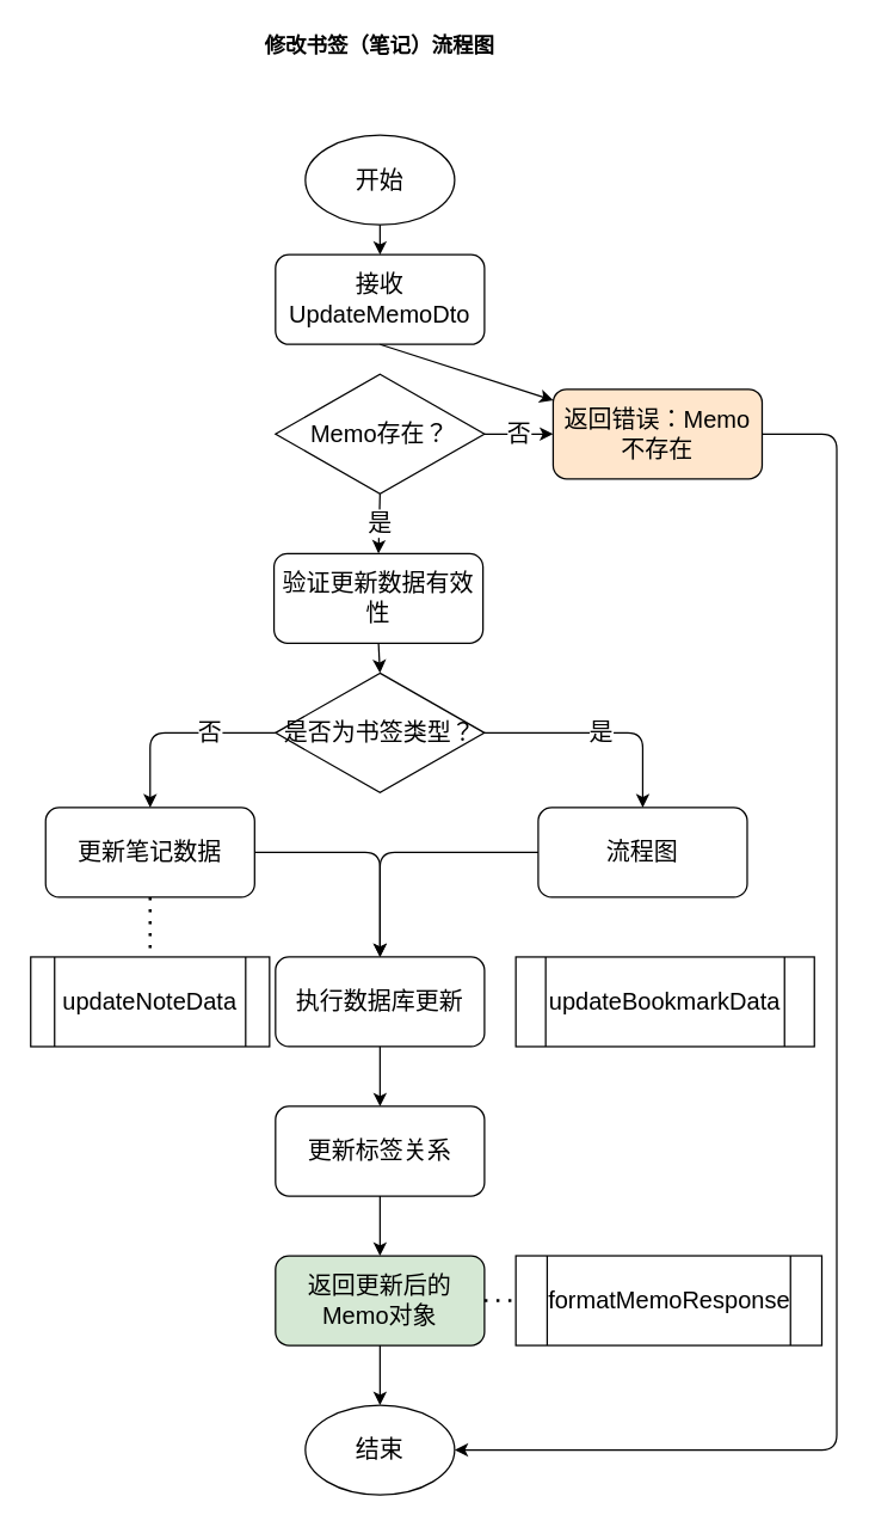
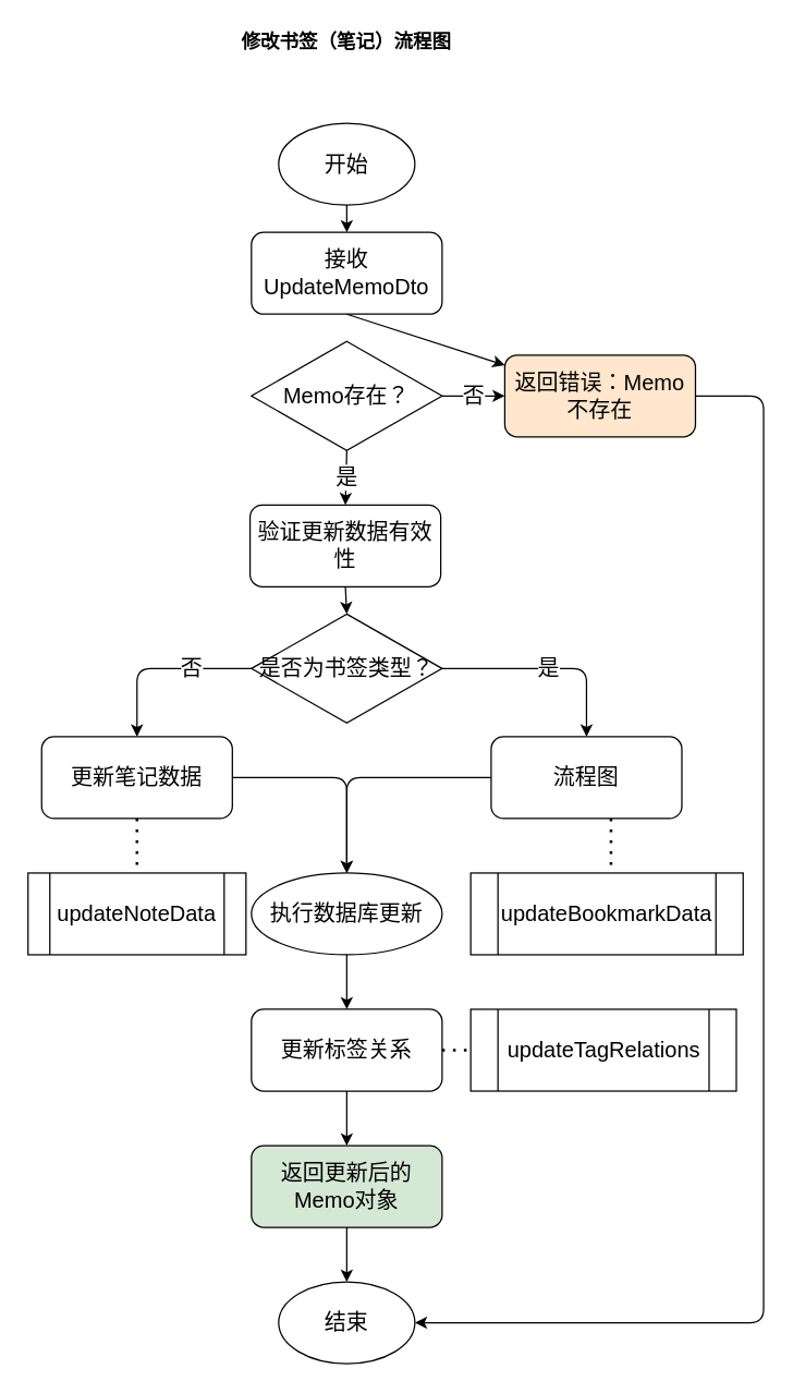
  <mxCell id="0" />
  <mxCell id="1" parent="0" />
  <mxCell id="2" value="开始" style="ellipse;whiteSpace=wrap;html=1;fontSize=16;" parent="1" vertex="1"><mxGeometry x="204" y="90" width="100" height="60" as="geometry" /></mxCell>
  <mxCell id="3" value="接收UpdateMemoDto" style="rounded=1;whiteSpace=wrap;html=1;fontSize=16;" parent="1" vertex="1"><mxGeometry x="184" y="170" width="140" height="60" as="geometry" /></mxCell>
  <mxCell id="4" value="Memo存在？" style="rhombus;whiteSpace=wrap;html=1;fontSize=16;" parent="1" vertex="1"><mxGeometry x="184" y="250" width="140" height="80" as="geometry" /></mxCell>
  <mxCell id="5" value="验证更新数据有效性" style="rounded=1;whiteSpace=wrap;html=1;fontSize=16;" parent="1" vertex="1"><mxGeometry x="183" y="370" width="140" height="60" as="geometry" /></mxCell>
  <mxCell id="6" value="返回错误：Memo不存在" style="rounded=1;whiteSpace=wrap;html=1;fontSize=16;fillColor=#ffe6cc;" parent="1" vertex="1"><mxGeometry x="370" y="260" width="140" height="60" as="geometry" /></mxCell>
  <mxCell id="7" value="是否为书签类型？" style="rhombus;whiteSpace=wrap;html=1;fontSize=16;" parent="1" vertex="1"><mxGeometry x="184" y="450" width="140" height="80" as="geometry" /></mxCell>
  <mxCell id="8" value="流程图" style="rounded=1;whiteSpace=wrap;html=1;fontSize=16;" parent="1" vertex="1"><mxGeometry x="360" y="540" width="140" height="60" as="geometry" /></mxCell>
  <mxCell id="9" value="更新笔记数据" style="rounded=1;whiteSpace=wrap;html=1;fontSize=16;" parent="1" vertex="1"><mxGeometry x="30" y="540" width="140" height="60" as="geometry" /></mxCell>
- <mxCell id="10" value="执行数据库更新" style="rounded=1;whiteSpace=wrap;html=1;fontSize=16;" parent="1" vertex="1"><mxGeometry x="184" y="640" width="140" height="60" as="geometry" /></mxCell>
+ <mxCell id="10" value="执行数据库更新" style="ellipse;whiteSpace=wrap;html=1;fontSize=16;" parent="1" vertex="1"><mxGeometry x="184" y="640" width="140" height="60" as="geometry" /></mxCell>
  <mxCell id="11" value="更新标签关系" style="rounded=1;whiteSpace=wrap;html=1;fontSize=16;" parent="1" vertex="1"><mxGeometry x="184" y="740" width="140" height="60" as="geometry" /></mxCell>
  <mxCell id="12" value="返回更新后的Memo对象" style="rounded=1;whiteSpace=wrap;html=1;fontSize=16;fillColor=#d5e8d4;" parent="1" vertex="1"><mxGeometry x="184" y="840" width="140" height="60" as="geometry" /></mxCell>
  <mxCell id="13" value="结束" style="ellipse;whiteSpace=wrap;html=1;fontSize=16;" parent="1" vertex="1"><mxGeometry x="204" y="940" width="100" height="60" as="geometry" /></mxCell>
  <mxCell id="14" value="" style="endArrow=classic;html=1;exitX=0.5;exitY=1;exitDx=0;exitDy=0;entryX=0.5;entryY=0;entryDx=0;entryDy=0;fontSize=16;" parent="1" source="2" target="3" edge="1"><mxGeometry width="50" height="50" relative="1" as="geometry"><mxPoint x="230" y="300" as="sourcePoint" /><mxPoint x="280" y="250" as="targetPoint" /></mxGeometry></mxCell>
  <mxCell id="15" value="" style="endArrow=classic;html=1;exitX=0.5;exitY=1;exitDx=0;exitDy=0;fontSize=16;" parent="1" source="3" target="6" edge="1"><mxGeometry width="50" height="50" relative="1" as="geometry"><mxPoint x="230" y="300" as="sourcePoint" /><mxPoint x="254" y="130" as="targetPoint" /></mxGeometry></mxCell>
  <mxCell id="16" value="是" style="endArrow=classic;html=1;exitX=0.5;exitY=1;exitDx=0;exitDy=0;entryX=0.5;entryY=0;entryDx=0;entryDy=0;fontSize=16;" parent="1" source="4" target="5" edge="1"><mxGeometry width="50" height="50" relative="1" as="geometry"><mxPoint x="230" y="300" as="sourcePoint" /><mxPoint x="280" y="250" as="targetPoint" /></mxGeometry></mxCell>
  <mxCell id="17" value="否" style="endArrow=classic;html=1;exitX=1;exitY=0.5;exitDx=0;exitDy=0;entryX=0;entryY=0.5;entryDx=0;entryDy=0;fontSize=16;" parent="1" source="4" target="6" edge="1"><mxGeometry width="50" height="50" relative="1" as="geometry"><mxPoint x="230" y="300" as="sourcePoint" /><mxPoint x="280" y="250" as="targetPoint" /></mxGeometry></mxCell>
  <mxCell id="18" value="" style="endArrow=classic;html=1;exitX=0.5;exitY=1;exitDx=0;exitDy=0;entryX=0.5;entryY=0;entryDx=0;entryDy=0;fontSize=16;" parent="1" source="5" target="7" edge="1"><mxGeometry width="50" height="50" relative="1" as="geometry"><mxPoint x="230" y="500" as="sourcePoint" /><mxPoint x="280" y="450" as="targetPoint" /></mxGeometry></mxCell>
  <mxCell id="19" value="是" style="endArrow=classic;html=1;exitX=1;exitY=0.5;exitDx=0;exitDy=0;entryX=0.5;entryY=0;entryDx=0;entryDy=0;fontSize=16;" parent="1" source="7" target="8" edge="1"><mxGeometry width="50" height="50" relative="1" as="geometry"><mxPoint x="230" y="500" as="sourcePoint" /><mxPoint x="280" y="450" as="targetPoint" /><Array as="points"><mxPoint x="430" y="490" /></Array></mxGeometry></mxCell>
  <mxCell id="20" value="否" style="endArrow=classic;html=1;exitX=0;exitY=0.5;exitDx=0;exitDy=0;edgeStyle=orthogonalEdgeStyle;fontSize=16;" parent="1" source="7" target="9" edge="1"><mxGeometry x="-0.343" width="50" height="50" relative="1" as="geometry"><mxPoint x="230" y="500" as="sourcePoint" /><mxPoint x="280" y="450" as="targetPoint" /><mxPoint as="offset" /></mxGeometry></mxCell>
  <mxCell id="21" value="" style="endArrow=classic;html=1;edgeStyle=orthogonalEdgeStyle;fontSize=16;" parent="1" source="8" edge="1" target="10"><mxGeometry width="50" height="50" relative="1" as="geometry"><mxPoint x="230" y="490" as="sourcePoint" /><mxPoint x="430" y="620" as="targetPoint" /></mxGeometry></mxCell>
  <mxCell id="22" value="" style="endArrow=classic;html=1;edgeStyle=orthogonalEdgeStyle;fontSize=16;" parent="1" source="9" edge="1" target="10"><mxGeometry width="50" height="50" relative="1" as="geometry"><mxPoint x="230" y="490" as="sourcePoint" /><mxPoint x="70" y="620" as="targetPoint" /><Array as="points"><mxPoint x="254" y="570" /></Array></mxGeometry></mxCell>
  <mxCell id="23" value="" style="endArrow=classic;html=1;exitX=0.5;exitY=1;exitDx=0;exitDy=0;entryX=0.5;entryY=0;entryDx=0;entryDy=0;fontSize=16;" parent="1" source="10" target="11" edge="1"><mxGeometry width="50" height="50" relative="1" as="geometry"><mxPoint x="230" y="690" as="sourcePoint" /><mxPoint x="280" y="640" as="targetPoint" /></mxGeometry></mxCell>
  <mxCell id="24" value="" style="endArrow=classic;html=1;exitX=0.5;exitY=1;exitDx=0;exitDy=0;entryX=0.5;entryY=0;entryDx=0;entryDy=0;fontSize=16;" parent="1" source="11" target="12" edge="1"><mxGeometry width="50" height="50" relative="1" as="geometry"><mxPoint x="230" y="690" as="sourcePoint" /><mxPoint x="280" y="640" as="targetPoint" /></mxGeometry></mxCell>
  <mxCell id="25" value="" style="endArrow=classic;html=1;exitX=0.5;exitY=1;exitDx=0;exitDy=0;entryX=0.5;entryY=0;entryDx=0;entryDy=0;fontSize=16;" parent="1" source="12" target="13" edge="1"><mxGeometry width="50" height="50" relative="1" as="geometry"><mxPoint x="230" y="690" as="sourcePoint" /><mxPoint x="280" y="640" as="targetPoint" /></mxGeometry></mxCell>
  <mxCell id="26" value="" style="endArrow=classic;html=1;edgeStyle=orthogonalEdgeStyle;fontSize=16;" parent="1" source="6" target="13" edge="1"><mxGeometry width="50" height="50" relative="1" as="geometry"><mxPoint x="230" y="700" as="sourcePoint" /><mxPoint x="280" y="650" as="targetPoint" /><Array as="points"><mxPoint x="560" y="290" /><mxPoint x="560" y="970" /></Array></mxGeometry></mxCell>
  <mxCell id="27" value="updateBookmarkData" style="shape=process;whiteSpace=wrap;html=1;backgroundOutline=1;fontSize=16;" parent="1" vertex="1"><mxGeometry x="345" y="640" width="200" height="60" as="geometry" /></mxCell>
  <mxCell id="28" value="updateNoteData" style="shape=process;whiteSpace=wrap;html=1;backgroundOutline=1;fontSize=16;" parent="1" vertex="1"><mxGeometry x="20" y="640" width="160" height="60" as="geometry" /></mxCell>
- <mxCell id="30" value="formatMemoResponse" style="shape=process;whiteSpace=wrap;html=1;backgroundOutline=1;fontSize=16;" parent="1" vertex="1"><mxGeometry x="345" y="840" width="205" height="60" as="geometry" /></mxCell>
+ <mxCell id="29" value="updateTagRelations" style="shape=process;whiteSpace=wrap;html=1;backgroundOutline=1;fontSize=16;" parent="1" vertex="1"><mxGeometry x="345" y="740" width="195" height="60" as="geometry" /></mxCell>
+ <mxCell id="31" value="" style="endArrow=none;dashed=1;html=1;dashPattern=1 3;strokeWidth=2;fontSize=16;edgeStyle=orthogonalEdgeStyle;" parent="1" source="8" target="27" edge="1"><mxGeometry width="50" height="50" relative="1" as="geometry"><mxPoint x="230" y="690" as="sourcePoint" /><mxPoint x="280" y="640" as="targetPoint" /><Array as="points"><mxPoint x="448" y="620" /><mxPoint x="448" y="620" /></Array></mxGeometry></mxCell>
  <mxCell id="32" value="" style="endArrow=none;dashed=1;html=1;dashPattern=1 3;strokeWidth=2;fontSize=16;" parent="1" source="9" target="28" edge="1"><mxGeometry width="50" height="50" relative="1" as="geometry"><mxPoint x="230" y="690" as="sourcePoint" /><mxPoint x="280" y="640" as="targetPoint" /></mxGeometry></mxCell>
- <mxCell id="34" value="" style="endArrow=none;dashed=1;html=1;dashPattern=1 3;strokeWidth=2;exitX=1;exitY=0.5;exitDx=0;exitDy=0;entryX=0;entryY=0.5;entryDx=0;entryDy=0;fontSize=16;" parent="1" source="12" target="30" edge="1"><mxGeometry width="50" height="50" relative="1" as="geometry"><mxPoint x="230" y="690" as="sourcePoint" /><mxPoint x="280" y="640" as="targetPoint" /></mxGeometry></mxCell>
+ <mxCell id="33" value="" style="endArrow=none;dashed=1;html=1;dashPattern=1 3;strokeWidth=2;exitX=1;exitY=0.5;exitDx=0;exitDy=0;entryX=0;entryY=0.5;entryDx=0;entryDy=0;fontSize=16;" parent="1" source="11" target="29" edge="1"><mxGeometry width="50" height="50" relative="1" as="geometry"><mxPoint x="230" y="690" as="sourcePoint" /><mxPoint x="280" y="640" as="targetPoint" /></mxGeometry></mxCell>
  <mxCell id="35" value="&lt;font style=&quot;font-size: 14px&quot;&gt;&lt;b&gt;修改书签（笔记）流程图&lt;/b&gt;&lt;/font&gt;" style="text;html=1;align=center;verticalAlign=middle;whiteSpace=wrap;rounded=0;" parent="1" vertex="1"><mxGeometry x="104" y="20" width="300" height="20" as="geometry" /></mxCell>
